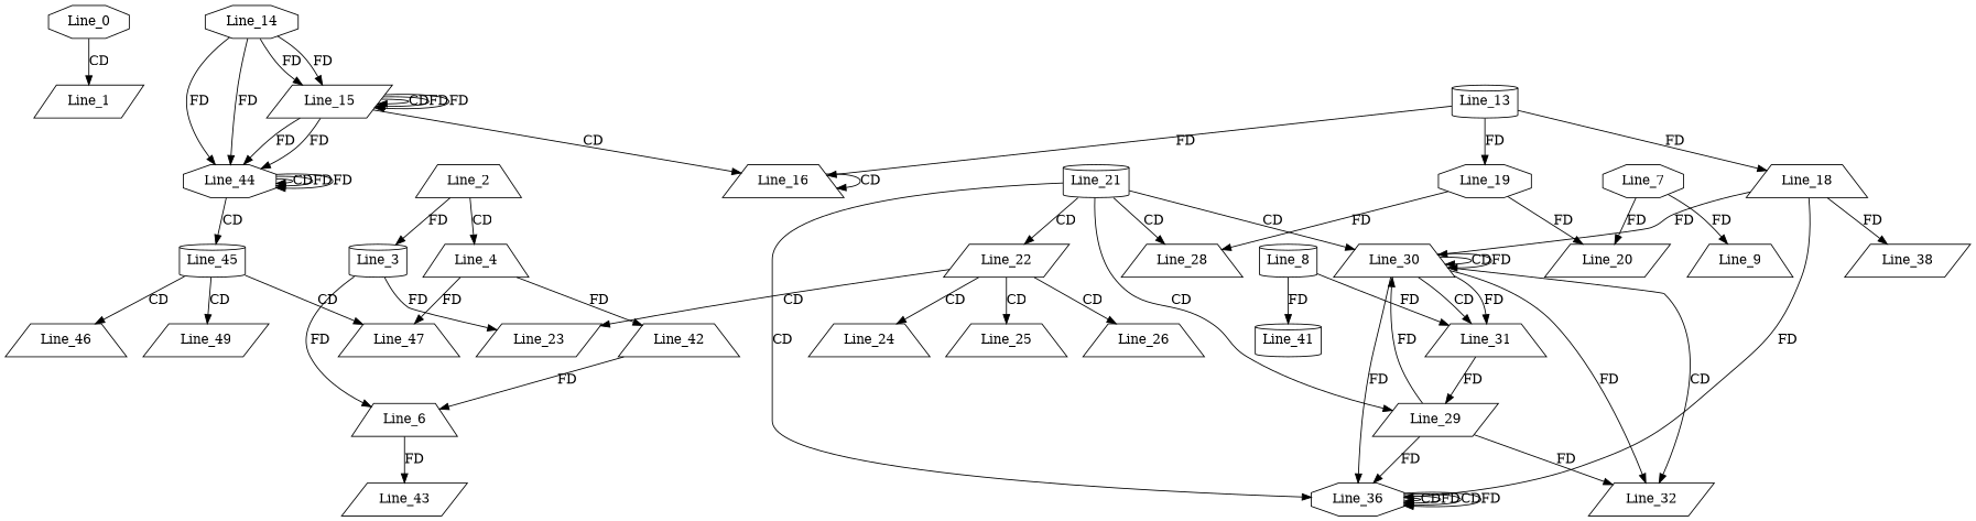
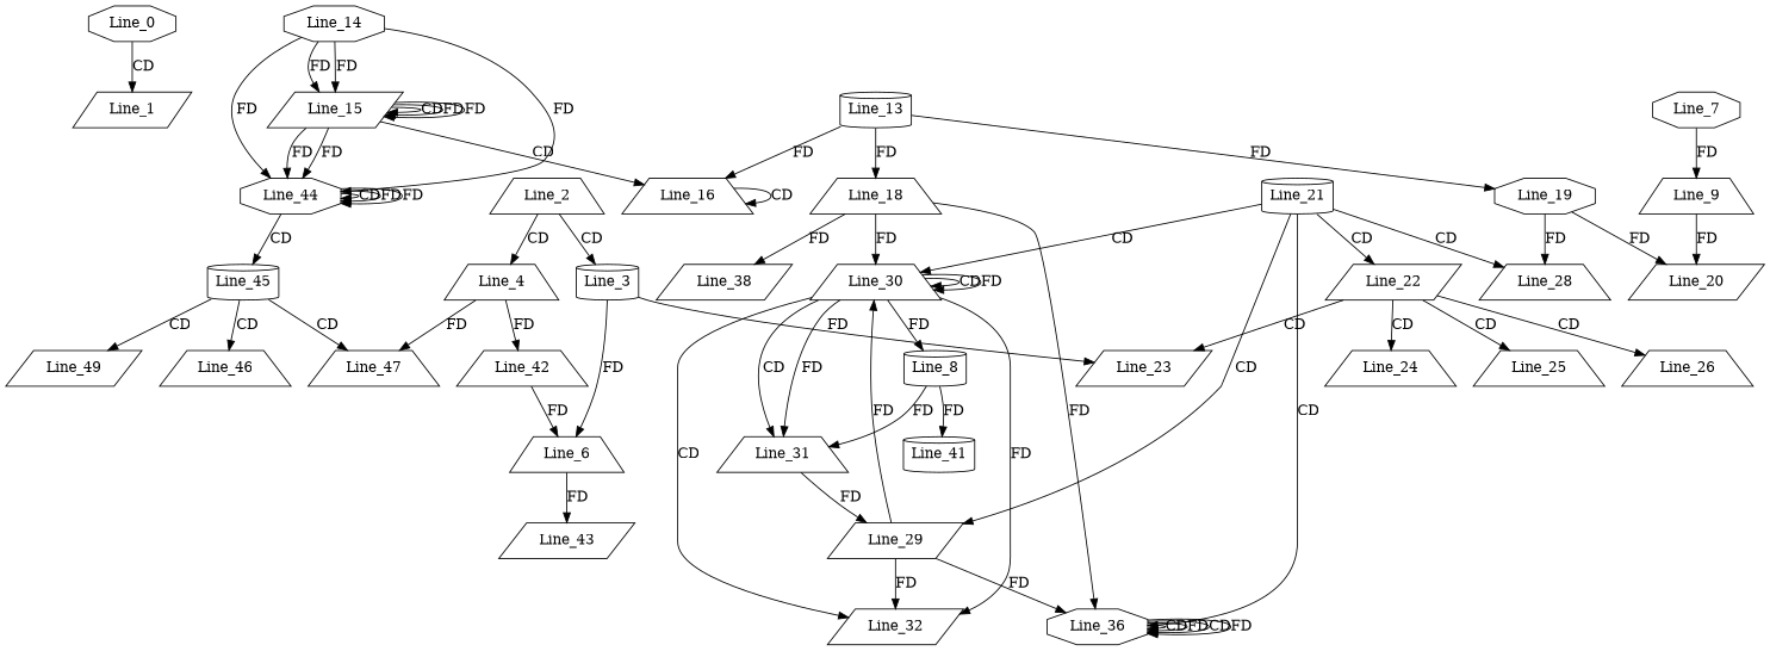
  digraph {
    node [shape=trapezium]
    Line_0 [shape=octagon]
    Line_1 [shape=parallelogram]
    Line_3 [shape=cylinder]
    Line_2
    Line_4
    Line_6
    Line_23 [shape=parallelogram]
    Line_42
    Line_47
    Line_43 [shape=parallelogram]
    Line_7 [shape=octagon]
    Line_9
    Line_20 [shape=parallelogram]
    Line_14 [shape=octagon]
    Line_15 [shape=parallelogram]
    Line_44 [shape=octagon]
    Line_16
    Line_45 [shape=cylinder]
    Line_13 [shape=cylinder]
    Line_18
    Line_19 [shape=octagon]
    Line_30
    Line_36 [shape=octagon]
    Line_38 [shape=parallelogram]
    Line_28
    Line_31
    Line_32 [shape=parallelogram]
    Line_21 [shape=cylinder]
    Line_22 [shape=parallelogram]
    Line_29 [shape=parallelogram]
    Line_24
    Line_25
    Line_26
    Line_8 [shape=cylinder]
    Line_41 [shape=cylinder]
    Line_46
    n37 [label=Line_49 shape=parallelogram]
    Line_0 -> Line_1 [label=CD]
    Line_3 -> Line_6 [label=FD]
    Line_3 -> Line_23 [label=FD]
-   Line_2 -> Line_3 [label=FD]
+   Line_2 -> Line_3 [label=CD]
    Line_2 -> Line_4 [label=CD]
    Line_4 -> Line_42 [label=FD]
    Line_4 -> Line_47 [label=FD]
    Line_6 -> Line_43 [label=FD]
    Line_42 -> Line_6 [label=FD]
    Line_7 -> Line_9 [label=FD]
-   Line_7 -> Line_20 [label=FD]
+   Line_9 -> Line_20 [label=FD]
    Line_14 -> Line_15 [label=FD]
    Line_14 -> Line_15 [label=FD]
    Line_14 -> Line_44 [label=FD]
    Line_14 -> Line_44 [label=FD]
    Line_15 -> Line_15 [label=CD]
    Line_15 -> Line_15 [label=FD]
    Line_15 -> Line_15 [label=FD]
    Line_15 -> Line_44 [label=FD]
    Line_15 -> Line_44 [label=FD]
    Line_15 -> Line_16 [label=CD]
    Line_44 -> Line_44 [label=CD]
    Line_44 -> Line_44 [label=FD]
    Line_44 -> Line_44 [label=FD]
    Line_44 -> Line_45 [label=CD]
    Line_16 -> Line_16 [label=CD]
    Line_45 -> Line_47 [label=CD]
    Line_45 -> Line_46 [label=CD]
    Line_45 -> n37 [label=CD]
    Line_13 -> Line_16 [label=FD]
    Line_13 -> Line_18 [label=FD]
    Line_13 -> Line_19 [label=FD]
    Line_18 -> Line_30 [label=FD]
    Line_18 -> Line_36 [label=FD]
    Line_18 -> Line_38 [label=FD]
    Line_19 -> Line_20 [label=FD]
    Line_19 -> Line_28 [label=FD]
    Line_30 -> Line_30 [label=CD]
    Line_30 -> Line_30 [label=FD]
-   Line_30 -> Line_36 [label=FD]
+   Line_30 -> Line_8 [label=FD]
    Line_30 -> Line_31 [label=CD]
    Line_30 -> Line_31 [label=FD]
    Line_30 -> Line_32 [label=CD]
    Line_30 -> Line_32 [label=FD]
    Line_36 -> Line_36 [label=CD]
    Line_36 -> Line_36 [label=FD]
    Line_36 -> Line_36 [label=CD]
    Line_36 -> Line_36 [label=FD]
    Line_31 -> Line_29 [label=FD]
    Line_21 -> Line_30 [label=CD]
    Line_21 -> Line_36 [label=CD]
    Line_21 -> Line_28 [label=CD]
    Line_21 -> Line_22 [label=CD]
    Line_21 -> Line_29 [label=CD]
    Line_22 -> Line_23 [label=CD]
    Line_22 -> Line_24 [label=CD]
    Line_22 -> Line_25 [label=CD]
    Line_22 -> Line_26 [label=CD]
    Line_29 -> Line_30 [label=FD]
    Line_29 -> Line_36 [label=FD]
    Line_29 -> Line_32 [label=FD]
    Line_8 -> Line_31 [label=FD]
    Line_8 -> Line_41 [label=FD]
  }
